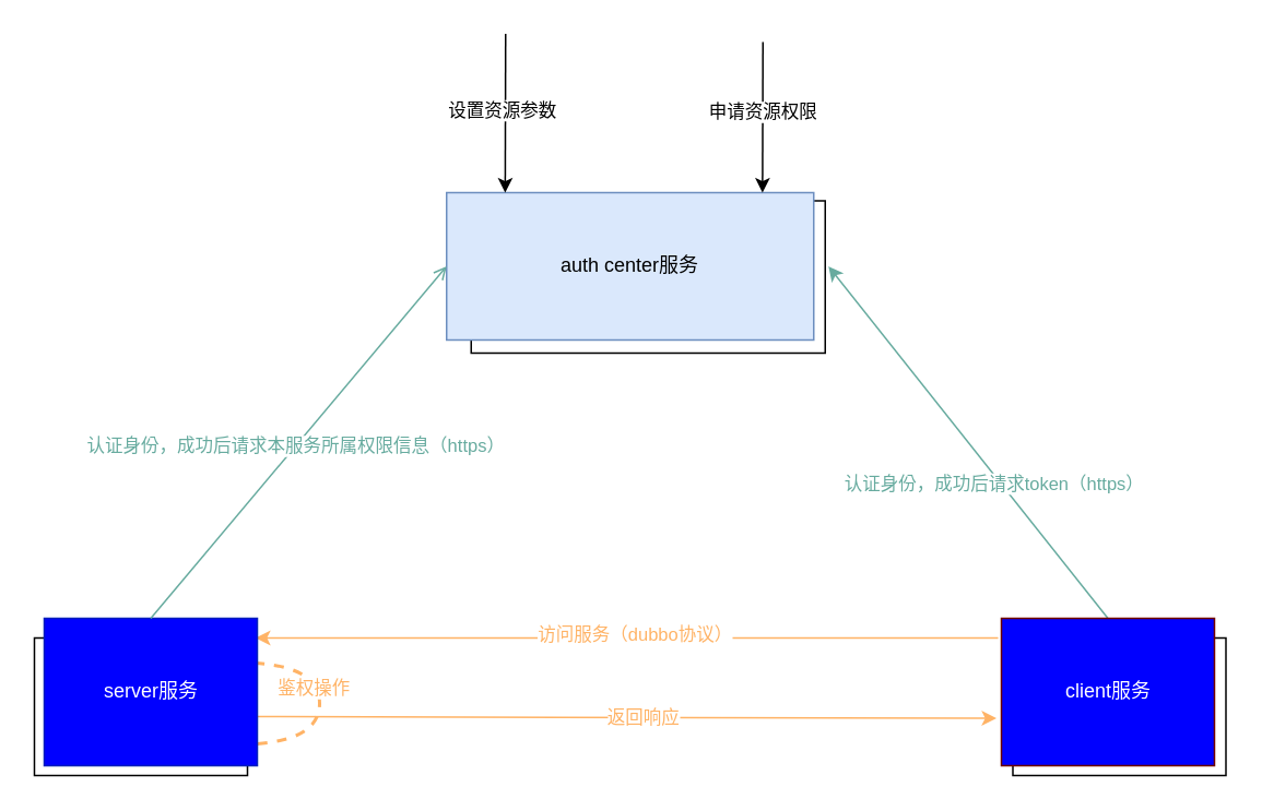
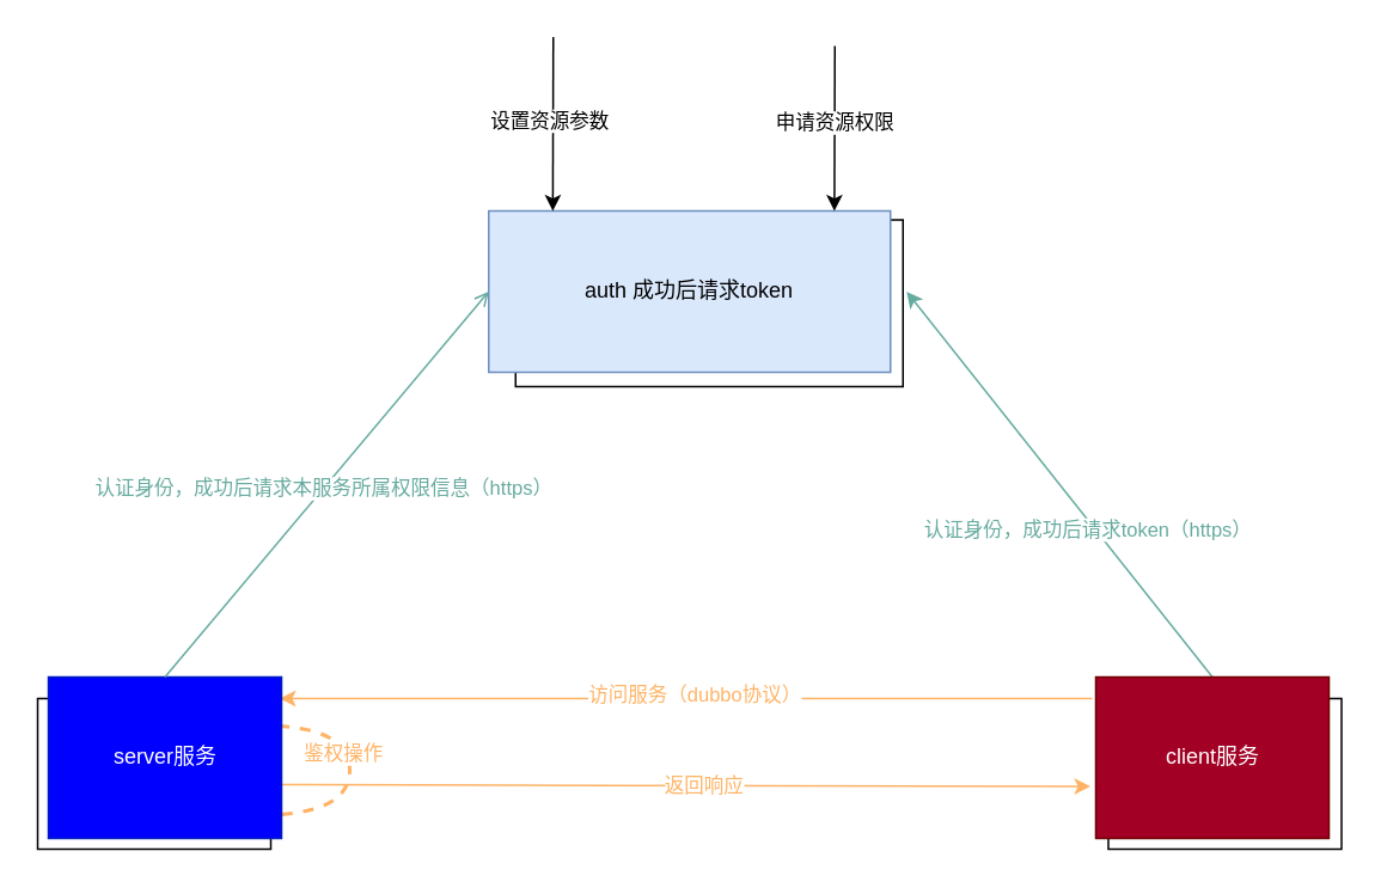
  <mxCell id="0" />
  <mxCell id="1" parent="0" />
  <mxCell id="2" value="" style="rounded=0;whiteSpace=wrap;html=1;fillColor=#FFFFFF;" vertex="1" parent="1"><mxGeometry x="287" y="122" width="216" height="93" as="geometry" /></mxCell>
  <mxCell id="3" value="" style="rounded=0;whiteSpace=wrap;html=1;fillColor=#FFFFFF;" vertex="1" parent="1"><mxGeometry x="20.5" y="389" width="130" height="84" as="geometry" /></mxCell>
  <mxCell id="4" value="" style="rounded=0;whiteSpace=wrap;html=1;fillColor=#FFFFFF;" vertex="1" parent="1"><mxGeometry x="617.5" y="389" width="130" height="84" as="geometry" /></mxCell>
- <mxCell id="5" value="auth center服务" style="rounded=0;whiteSpace=wrap;html=1;fillColor=#dae8fc;strokeColor=#6c8ebf;" vertex="1" parent="1"><mxGeometry x="272" y="117" width="224" height="90" as="geometry" /></mxCell>
+ <mxCell id="5" value="auth 成功后请求token" style="rounded=0;whiteSpace=wrap;html=1;fillColor=#dae8fc;strokeColor=#6c8ebf;" vertex="1" parent="1"><mxGeometry x="272" y="117" width="224" height="90" as="geometry" /></mxCell>
  <mxCell id="6" style="edgeStyle=none;rounded=0;orthogonalLoop=1;jettySize=auto;html=1;entryX=0.992;entryY=0.133;entryDx=0;entryDy=0;entryPerimeter=0;strokeColor=#FFB366;" edge="1" parent="1" target="15"><mxGeometry relative="1" as="geometry"><mxPoint x="608.5" y="389" as="sourcePoint" /><mxPoint x="162.5" y="386" as="targetPoint" /><Array as="points"><mxPoint x="418.5" y="389" /></Array></mxGeometry></mxCell>
  <mxCell id="7" value="&lt;font color=&quot;#ffb366&quot;&gt;访问服务（dubbo协议）&lt;/font&gt;" style="edgeLabel;html=1;align=center;verticalAlign=middle;resizable=0;points=[];fontColor=#A20025;" vertex="1" connectable="0" parent="6"><mxGeometry x="0.14" relative="1" as="geometry"><mxPoint x="36" y="-2" as="offset" /></mxGeometry></mxCell>
  <mxCell id="8" style="edgeStyle=none;rounded=0;orthogonalLoop=1;jettySize=auto;html=1;fontColor=#000000;startArrow=none;startFill=0;strokeColor=#67AB9F;strokeWidth=1;exitX=0.5;exitY=0;exitDx=0;exitDy=0;" edge="1" parent="1" source="10"><mxGeometry relative="1" as="geometry"><mxPoint x="505" y="162" as="targetPoint" /></mxGeometry></mxCell>
  <mxCell id="9" value="&lt;font color=&quot;#67ab9f&quot;&gt;认证身份，成功后请求token（https）&lt;/font&gt;" style="edgeLabel;html=1;align=center;verticalAlign=middle;resizable=0;points=[];fontColor=#000000;" vertex="1" connectable="0" parent="8"><mxGeometry x="0.084" relative="1" as="geometry"><mxPoint x="23" y="34" as="offset" /></mxGeometry></mxCell>
- <mxCell id="10" value="client服务" style="rounded=0;whiteSpace=wrap;html=1;fillColor=#0000ff;strokeColor=#6F0000;fontColor=#ffffff;" vertex="1" parent="1"><mxGeometry x="610.5" y="377" width="130" height="90" as="geometry" /></mxCell>
+ <mxCell id="10" value="client服务" style="rounded=0;whiteSpace=wrap;html=1;fillColor=#a20025;strokeColor=#6F0000;fontColor=#ffffff;" vertex="1" parent="1"><mxGeometry x="610.5" y="377" width="130" height="90" as="geometry" /></mxCell>
  <mxCell id="11" style="edgeStyle=none;rounded=0;orthogonalLoop=1;jettySize=auto;html=1;exitX=1;exitY=0.667;exitDx=0;exitDy=0;exitPerimeter=0;strokeColor=#FFB366;" edge="1" parent="1" source="15"><mxGeometry relative="1" as="geometry"><mxPoint x="162.5" y="437.5" as="sourcePoint" /><mxPoint x="607.5" y="438" as="targetPoint" /></mxGeometry></mxCell>
  <mxCell id="12" value="&lt;font color=&quot;#ffb366&quot;&gt;返回响应&lt;/font&gt;" style="edgeLabel;html=1;align=center;verticalAlign=middle;resizable=0;points=[];fontColor=#0000FF;" vertex="1" connectable="0" parent="11"><mxGeometry x="-0.215" y="3" relative="1" as="geometry"><mxPoint x="58" y="3" as="offset" /></mxGeometry></mxCell>
  <mxCell id="13" value="" style="endArrow=none;dashed=1;html=1;strokeWidth=2;edgeStyle=orthogonalEdgeStyle;curved=1;strokeColor=#FFB366;" edge="1" parent="1"><mxGeometry width="50" height="50" relative="1" as="geometry"><mxPoint x="144.5" y="454" as="sourcePoint" /><mxPoint x="144.5" y="404" as="targetPoint" /><Array as="points"><mxPoint x="194.5" y="454" /><mxPoint x="194.5" y="404" /></Array></mxGeometry></mxCell>
  <mxCell id="14" value="&lt;font color=&quot;#ffb366&quot;&gt;鉴权操作&lt;/font&gt;" style="edgeLabel;html=1;align=center;verticalAlign=middle;resizable=0;points=[];fontColor=#0000FF;" vertex="1" connectable="0" parent="13"><mxGeometry x="0.133" y="4" relative="1" as="geometry"><mxPoint as="offset" /></mxGeometry></mxCell>
  <mxCell id="15" value="server服务" style="rounded=0;whiteSpace=wrap;html=1;fillColor=#0000FF;strokeColor=#001DBC;fontColor=#ffffff;" vertex="1" parent="1"><mxGeometry x="26.5" y="377" width="130" height="90" as="geometry" /></mxCell>
  <mxCell id="16" style="edgeStyle=none;rounded=0;orthogonalLoop=1;jettySize=auto;html=1;entryX=0.25;entryY=0;entryDx=0;entryDy=0;startArrow=none;startFill=0;strokeWidth=1;strokeColor=#000000;" edge="1" parent="1"><mxGeometry relative="1" as="geometry"><mxPoint x="308" y="20" as="sourcePoint" /><mxPoint x="307.75" y="117" as="targetPoint" /></mxGeometry></mxCell>
  <mxCell id="17" value="设置资源参数" style="edgeLabel;html=1;align=center;verticalAlign=middle;resizable=0;points=[];fontColor=#000000;" vertex="1" connectable="0" parent="16"><mxGeometry x="-0.029" y="-2" relative="1" as="geometry"><mxPoint as="offset" /></mxGeometry></mxCell>
  <mxCell id="18" style="edgeStyle=none;rounded=0;orthogonalLoop=1;jettySize=auto;html=1;entryX=0.25;entryY=0;entryDx=0;entryDy=0;startArrow=none;startFill=0;strokeWidth=1;strokeColor=#000000;" edge="1" parent="1"><mxGeometry relative="1" as="geometry"><mxPoint x="465" y="25" as="sourcePoint" /><mxPoint x="464.75" y="117" as="targetPoint" /></mxGeometry></mxCell>
  <mxCell id="19" value="&lt;font color=&quot;#000000&quot;&gt;申请资源权限&lt;/font&gt;" style="edgeLabel;html=1;align=center;verticalAlign=middle;resizable=0;points=[];fontColor=#A20025;" vertex="1" connectable="0" parent="18"><mxGeometry x="-0.059" relative="1" as="geometry"><mxPoint as="offset" /></mxGeometry></mxCell>
  <mxCell id="20" value="&lt;font color=&quot;#67ab9f&quot;&gt;认证身份，成功后请求本服务所属权限信息（https）&lt;/font&gt;" style="edgeStyle=none;rounded=0;orthogonalLoop=1;jettySize=auto;html=1;exitX=0.5;exitY=0;exitDx=0;exitDy=0;entryX=0;entryY=0.5;entryDx=0;entryDy=0;strokeColor=#67AB9F;startArrow=none;startFill=0;endArrow=open;" edge="1" parent="1" source="15" target="5"><mxGeometry x="-0.023" relative="1" as="geometry"><mxPoint x="31" y="257" as="sourcePoint" /><mxPoint x="198" y="166" as="targetPoint" /><mxPoint as="offset" /></mxGeometry></mxCell>
